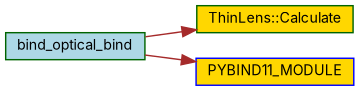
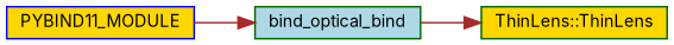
  digraph {
    fontname=Inter
    rankdir=RL
    node [color=darkgreen fillcolor=gold fontname=Inter fontsize=10 shape=box style=filled]
    edge [color=brown dir=back fontname=Inter fontsize=10 labelfontname=Helvetica labelfontsize=10 style=solid]
-   n1 [fontcolor=black height=0.2 label="ThinLens::Calculate" width=0.4]
+   n1 [fontcolor=black height=0.2 label="ThinLens::ThinLens" width=0.4]
    n2 [fillcolor=lightblue height=0.2 label=bind_optical_bind width=0.4]
    n3 [color=blue height=0.2 label=PYBIND11_MODULE width=0.4]
    n1 -> n2
-   n3 -> n2
+   n2 -> n3
  }
